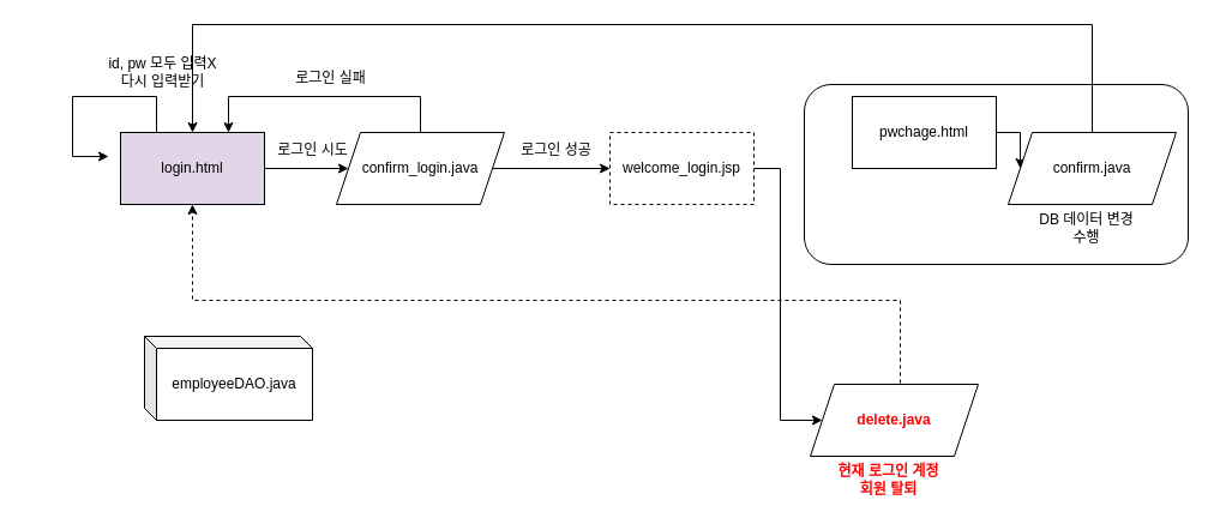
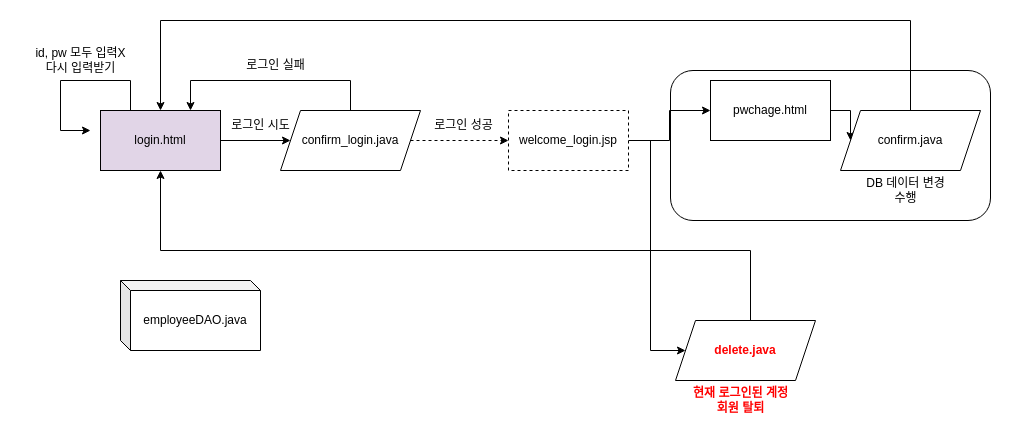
  <mxCell id="0" />
  <mxCell id="1" parent="0" />
  <mxCell id="2" style="edgeStyle=orthogonalEdgeStyle;rounded=0;orthogonalLoop=1;jettySize=auto;html=1;exitX=1;exitY=0.5;exitDx=0;exitDy=0;" parent="1" source="4" target="7" edge="1"><mxGeometry relative="1" as="geometry" /></mxCell>
  <mxCell id="3" style="edgeStyle=orthogonalEdgeStyle;rounded=0;orthogonalLoop=1;jettySize=auto;html=1;exitX=0.25;exitY=0;exitDx=0;exitDy=0;" edge="1" parent="1" source="4"><mxGeometry relative="1" as="geometry"><mxPoint x="90" y="130" as="targetPoint" /><Array as="points"><mxPoint x="130" y="80" /><mxPoint x="60" y="80" /><mxPoint x="60" y="130" /></Array></mxGeometry></mxCell>
  <mxCell id="4" value="login.html" style="rounded=0;whiteSpace=wrap;html=1;fillColor=#e1d5e7;" parent="1" vertex="1"><mxGeometry x="100" y="110" width="120" height="60" as="geometry" /></mxCell>
- <mxCell id="5" style="edgeStyle=orthogonalEdgeStyle;rounded=0;orthogonalLoop=1;jettySize=auto;html=1;exitX=1;exitY=0.5;exitDx=0;exitDy=0;entryX=0;entryY=0.5;entryDx=0;entryDy=0;" parent="1" source="7" target="11" edge="1"><mxGeometry relative="1" as="geometry" /></mxCell>
+ <mxCell id="5" style="edgeStyle=orthogonalEdgeStyle;rounded=0;orthogonalLoop=1;jettySize=auto;html=1;exitX=1;exitY=0.5;exitDx=0;exitDy=0;entryX=0;entryY=0.5;entryDx=0;entryDy=0;dashed=1;" parent="1" source="7" target="11" edge="1"><mxGeometry relative="1" as="geometry" /></mxCell>
  <mxCell id="6" style="edgeStyle=orthogonalEdgeStyle;rounded=0;orthogonalLoop=1;jettySize=auto;html=1;exitX=0.5;exitY=0;exitDx=0;exitDy=0;entryX=0.75;entryY=0;entryDx=0;entryDy=0;" parent="1" source="7" target="4" edge="1"><mxGeometry relative="1" as="geometry"><Array as="points"><mxPoint x="350" y="80" /><mxPoint x="190" y="80" /></Array></mxGeometry></mxCell>
  <mxCell id="7" value="confirm_login.java" style="shape=parallelogram;perimeter=parallelogramPerimeter;whiteSpace=wrap;html=1;fixedSize=1;" parent="1" vertex="1"><mxGeometry x="280" y="110" width="140" height="60" as="geometry" /></mxCell>
  <mxCell id="8" value="employeeDAO.java" style="shape=cube;whiteSpace=wrap;html=1;boundedLbl=1;backgroundOutline=1;darkOpacity=0.05;darkOpacity2=0.1;size=10;" parent="1" vertex="1"><mxGeometry x="120" y="280" width="140" height="70" as="geometry" /></mxCell>
+ <mxCell id="9" style="edgeStyle=orthogonalEdgeStyle;rounded=0;orthogonalLoop=1;jettySize=auto;html=1;exitX=1;exitY=0.5;exitDx=0;exitDy=0;entryX=0;entryY=0.5;entryDx=0;entryDy=0;" edge="1" parent="1" source="11" target="17"><mxGeometry relative="1" as="geometry" /></mxCell>
  <mxCell id="10" style="edgeStyle=orthogonalEdgeStyle;rounded=0;orthogonalLoop=1;jettySize=auto;html=1;exitX=1;exitY=0.5;exitDx=0;exitDy=0;entryX=0;entryY=0.5;entryDx=0;entryDy=0;" edge="1" parent="1" source="11" target="23"><mxGeometry relative="1" as="geometry"><Array as="points"><mxPoint x="650" y="140" /><mxPoint x="650" y="350" /></Array></mxGeometry></mxCell>
  <mxCell id="11" value="welcome_login.jsp" style="rounded=0;whiteSpace=wrap;html=1;dashed=1;" parent="1" vertex="1"><mxGeometry x="508" y="110" width="120" height="60" as="geometry" /></mxCell>
  <mxCell id="12" value="로그인 시도" style="text;html=1;align=center;verticalAlign=middle;resizable=0;points=[];autosize=1;strokeColor=none;fillColor=none;" parent="1" vertex="1"><mxGeometry x="215" y="110" width="90" height="30" as="geometry" /></mxCell>
  <mxCell id="13" value="로그인 성공" style="text;html=1;align=center;verticalAlign=middle;resizable=0;points=[];autosize=1;strokeColor=none;fillColor=none;" parent="1" vertex="1"><mxGeometry x="418" y="110" width="90" height="30" as="geometry" /></mxCell>
  <mxCell id="14" value="로그인 실패" style="text;html=1;align=center;verticalAlign=middle;resizable=0;points=[];autosize=1;strokeColor=none;fillColor=none;" parent="1" vertex="1"><mxGeometry x="230" y="50" width="90" height="30" as="geometry" /></mxCell>
  <mxCell id="15" value="" style="rounded=1;whiteSpace=wrap;html=1;fillColor=none;" vertex="1" parent="1"><mxGeometry x="670" y="70" width="320" height="150" as="geometry" /></mxCell>
  <mxCell id="16" style="edgeStyle=orthogonalEdgeStyle;rounded=0;orthogonalLoop=1;jettySize=auto;html=1;exitX=1;exitY=0.5;exitDx=0;exitDy=0;entryX=0;entryY=0.5;entryDx=0;entryDy=0;" edge="1" parent="1" source="17" target="19"><mxGeometry relative="1" as="geometry" /></mxCell>
  <mxCell id="17" value="pwchage.html" style="rounded=0;whiteSpace=wrap;html=1;" vertex="1" parent="1"><mxGeometry x="710" y="80" width="120" height="60" as="geometry" /></mxCell>
  <mxCell id="18" style="edgeStyle=orthogonalEdgeStyle;rounded=0;orthogonalLoop=1;jettySize=auto;html=1;exitX=0.5;exitY=0;exitDx=0;exitDy=0;entryX=0.5;entryY=0;entryDx=0;entryDy=0;" edge="1" parent="1" source="19" target="4"><mxGeometry relative="1" as="geometry"><Array as="points"><mxPoint x="910" y="20" /><mxPoint x="160" y="20" /></Array></mxGeometry></mxCell>
  <mxCell id="19" value="confirm.java" style="shape=parallelogram;perimeter=parallelogramPerimeter;whiteSpace=wrap;html=1;fixedSize=1;" vertex="1" parent="1"><mxGeometry x="840" y="110" width="140" height="60" as="geometry" /></mxCell>
- <mxCell id="20" value="id, pw 모두 입력X&lt;br&gt;다시 입력받기" style="text;html=1;align=center;verticalAlign=middle;resizable=0;points=[];autosize=1;strokeColor=none;fillColor=none;" vertex="1" parent="1"><mxGeometry x="75" y="40" width="120" height="40" as="geometry" /></mxCell>
+ <mxCell id="20" value="id, pw 모두 입력X&lt;br&gt;다시 입력받기" style="text;html=1;align=center;verticalAlign=middle;resizable=0;points=[];autosize=1;strokeColor=none;fillColor=none;" vertex="1" parent="1"><mxGeometry x="20" y="40" width="120" height="40" as="geometry" /></mxCell>
  <mxCell id="21" value="DB 데이터 변경&lt;br&gt;수행" style="text;html=1;align=center;verticalAlign=middle;resizable=0;points=[];autosize=1;strokeColor=none;fillColor=none;" vertex="1" parent="1"><mxGeometry x="850" y="170" width="110" height="40" as="geometry" /></mxCell>
- <mxCell id="22" style="edgeStyle=orthogonalEdgeStyle;rounded=0;orthogonalLoop=1;jettySize=auto;html=1;exitX=0.5;exitY=0;exitDx=0;exitDy=0;entryX=0.5;entryY=1;entryDx=0;entryDy=0;dashed=1;" edge="1" parent="1" source="23" target="4"><mxGeometry relative="1" as="geometry"><Array as="points"><mxPoint x="750" y="320" /><mxPoint x="750" y="250" /><mxPoint x="160" y="250" /></Array></mxGeometry></mxCell>
+ <mxCell id="22" style="edgeStyle=orthogonalEdgeStyle;rounded=0;orthogonalLoop=1;jettySize=auto;html=1;exitX=0.5;exitY=0;exitDx=0;exitDy=0;entryX=0.5;entryY=1;entryDx=0;entryDy=0;" edge="1" parent="1" source="23" target="4"><mxGeometry relative="1" as="geometry"><Array as="points"><mxPoint x="750" y="320" /><mxPoint x="750" y="250" /><mxPoint x="160" y="250" /></Array></mxGeometry></mxCell>
  <mxCell id="23" value="&lt;font color=&quot;#ff0000&quot;&gt;&lt;b&gt;delete.java&lt;/b&gt;&lt;/font&gt;" style="shape=parallelogram;perimeter=parallelogramPerimeter;whiteSpace=wrap;html=1;fixedSize=1;" vertex="1" parent="1"><mxGeometry x="675" y="320" width="140" height="60" as="geometry" /></mxCell>
- <mxCell id="24" value="&lt;font color=&quot;#ff0000&quot;&gt;&lt;b&gt;현재 로그인 계정&lt;br&gt;회원 탈퇴&lt;/b&gt;&lt;/font&gt;" style="text;html=1;align=center;verticalAlign=middle;resizable=0;points=[];autosize=1;strokeColor=none;fillColor=none;" vertex="1" parent="1"><mxGeometry x="675" y="380" width="130" height="40" as="geometry" /></mxCell>
+ <mxCell id="24" value="&lt;font color=&quot;#ff0000&quot;&gt;&lt;b&gt;현재 로그인된 계정&lt;br&gt;회원 탈퇴&lt;/b&gt;&lt;/font&gt;" style="text;html=1;align=center;verticalAlign=middle;resizable=0;points=[];autosize=1;strokeColor=none;fillColor=none;" vertex="1" parent="1"><mxGeometry x="675" y="380" width="130" height="40" as="geometry" /></mxCell>
